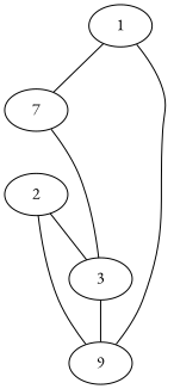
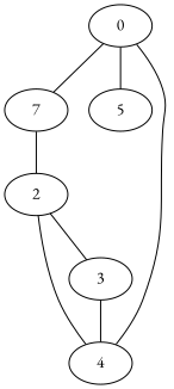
  strict graph {
    fontname="EB Garamond"
    node [fontname="EB Garamond"]
    edge [fontname="EB Garamond"]
    n1 [label=7]
-   0 [label=1]
-   4 [label=9]
+   0
+   5
+   4
    2
    3
-   n1 -- 3
+   n1 -- 2
    0 -- n1
+   0 -- 5
    0 -- 4
    2 -- 4
    2 -- 3
    3 -- 4
  }
